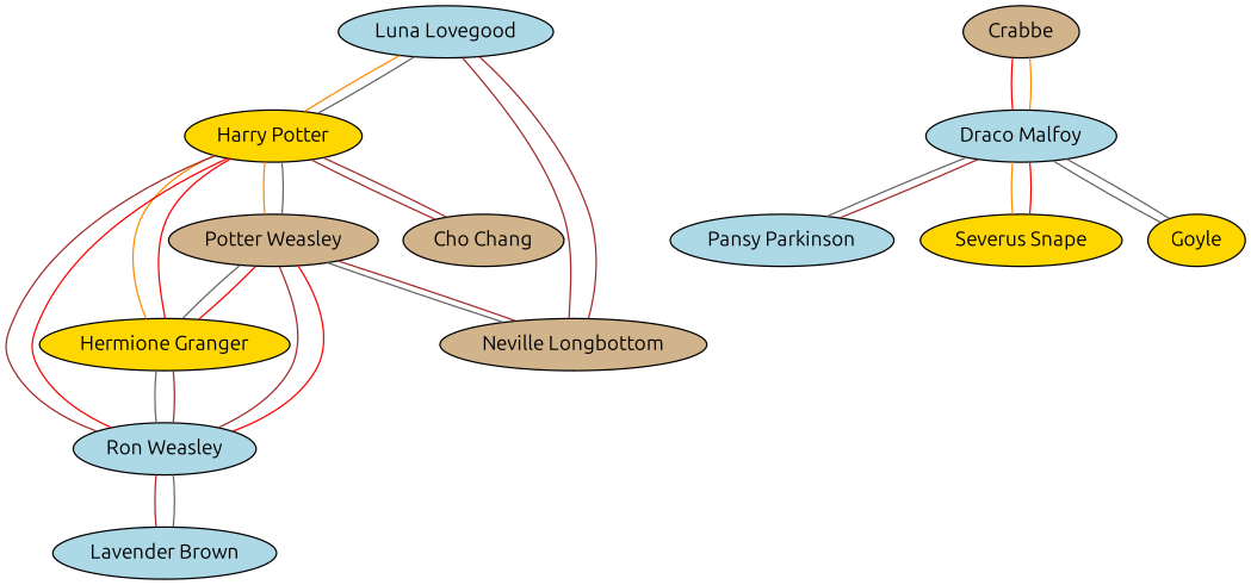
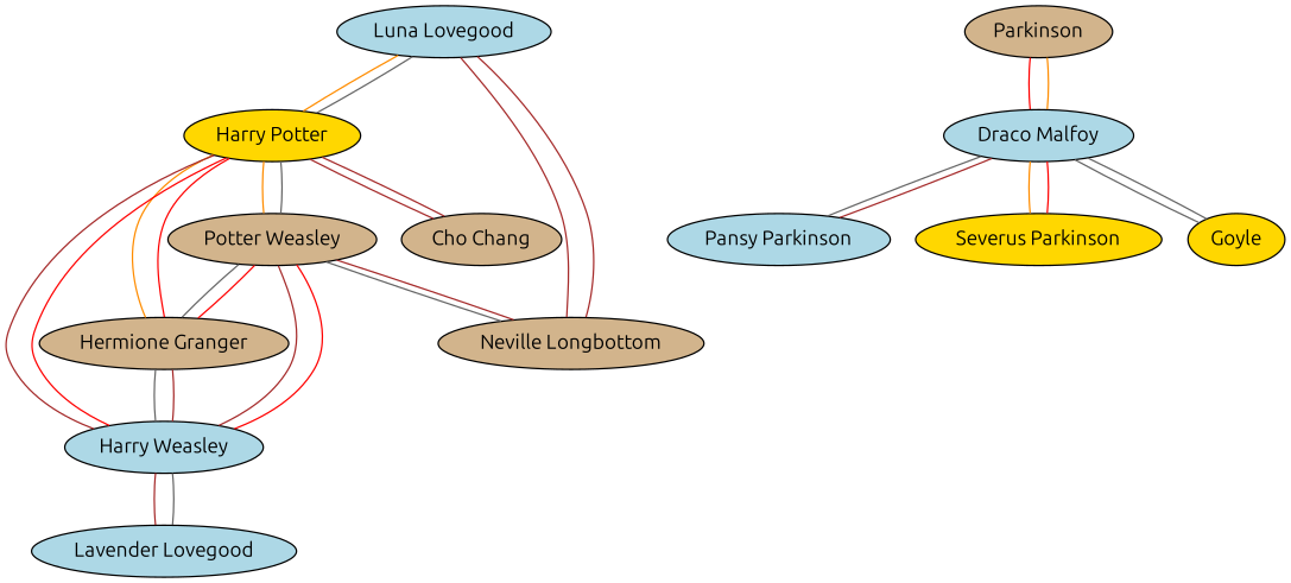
  graph {
    fontname=Ubuntu
    node [fillcolor=lightblue fontname=Ubuntu style=filled]
    edge [color=brown fontname=Ubuntu]
    "Luna Lovegood"
    "Harry Potter" [fillcolor=gold]
    "Cho Chang" [fillcolor=tan]
-   "Hermione Granger" [fillcolor=gold]
-   "Ron Weasley"
+   "Hermione Granger" [fillcolor=tan]
+   "Ron Weasley" [label="Harry Weasley"]
    n6 [fillcolor=tan label="Potter Weasley"]
    "Neville Longbottom" [fillcolor=tan]
-   "Lavender Brown"
-   Crabbe [fillcolor=tan]
+   "Lavender Brown" [label="Lavender Lovegood"]
+   Crabbe [fillcolor=tan label=Parkinson]
    "Draco Malfoy"
    "Pansy Parkinson"
-   "Severus Snape" [fillcolor=gold]
+   "Severus Snape" [fillcolor=gold label="Severus Parkinson"]
    Goyle [fillcolor=gold]
    "Luna Lovegood" -- "Harry Potter" [color=darkorange]
    "Luna Lovegood" -- "Neville Longbottom"
    "Harry Potter" -- "Luna Lovegood" [color=gray40]
    "Harry Potter" -- "Cho Chang"
    "Harry Potter" -- "Hermione Granger" [color=darkorange]
    "Harry Potter" -- "Ron Weasley"
    "Harry Potter" -- n6 [color=darkorange]
    "Cho Chang" -- "Harry Potter"
    "Hermione Granger" -- "Harry Potter" [color=red]
    "Hermione Granger" -- "Ron Weasley" [color=gray40]
    "Hermione Granger" -- n6 [color=red]
    "Ron Weasley" -- "Harry Potter" [color=red]
    "Ron Weasley" -- "Hermione Granger"
    "Ron Weasley" -- n6 [color=red]
    "Ron Weasley" -- "Lavender Brown"
    n6 -- "Harry Potter" [color=gray40]
    n6 -- "Hermione Granger" [color=gray40]
    n6 -- "Ron Weasley"
    n6 -- "Neville Longbottom" [color=gray40]
    "Neville Longbottom" -- "Luna Lovegood"
    "Neville Longbottom" -- n6
    "Lavender Brown" -- "Ron Weasley" [color=gray40]
    Crabbe -- "Draco Malfoy" [color=red]
    "Draco Malfoy" -- Crabbe [color=darkorange]
    "Draco Malfoy" -- "Pansy Parkinson" [color=gray40]
    "Draco Malfoy" -- "Severus Snape" [color=darkorange]
    "Draco Malfoy" -- Goyle [color=gray40]
    "Pansy Parkinson" -- "Draco Malfoy"
    "Severus Snape" -- "Draco Malfoy" [color=red]
    Goyle -- "Draco Malfoy" [color=gray40]
  }
